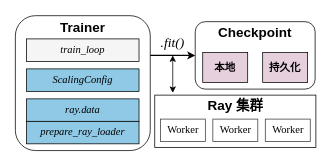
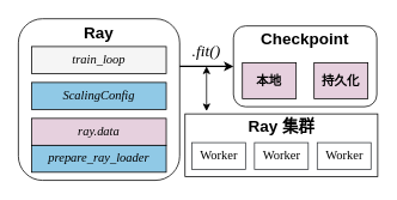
  <mxCell id="0" />
  <mxCell id="1" parent="0" />
  <mxCell id="2" value="" style="rounded=1;whiteSpace=wrap;html=1;fillColor=none;" parent="1" vertex="1"><mxGeometry x="20" y="20" width="180" height="180" as="geometry" /></mxCell>
- <mxCell id="3" value="&lt;font style=&quot;font-size: 18px;&quot;&gt;&lt;b&gt;Trainer&lt;/b&gt;&lt;/font&gt;" style="text;html=1;strokeColor=none;fillColor=none;align=center;verticalAlign=middle;whiteSpace=wrap;rounded=0;" parent="1" vertex="1"><mxGeometry x="80" y="21" width="60" height="30" as="geometry" /></mxCell>
+ <mxCell id="3" value="&lt;font style=&quot;font-size: 18px;&quot;&gt;&lt;b&gt;Ray&lt;/b&gt;&lt;/font&gt;" style="text;html=1;strokeColor=none;fillColor=none;align=center;verticalAlign=middle;whiteSpace=wrap;rounded=0;" parent="1" vertex="1"><mxGeometry x="80" y="21" width="60" height="30" as="geometry" /></mxCell>
  <mxCell id="4" value="&lt;font style=&quot;font-size: 14px;&quot;&gt;train_loop&lt;/font&gt;" style="rounded=0;whiteSpace=wrap;html=1;fillColor=#F5F5F5;fontFamily=Garamond;fontStyle=2" parent="1" vertex="1"><mxGeometry x="35" y="51" width="150" height="30" as="geometry" /></mxCell>
  <mxCell id="5" value="&lt;font style=&quot;font-size: 14px;&quot;&gt;ScalingConfig&lt;/font&gt;" style="rounded=0;whiteSpace=wrap;html=1;fillColor=#90c9e6;fontFamily=Garamond;fontStyle=2;" parent="1" vertex="1"><mxGeometry x="35" y="91" width="150" height="30" as="geometry" /></mxCell>
- <mxCell id="6" value="&lt;span style=&quot;font-size: 14px;&quot;&gt;&lt;font&gt;ray.data&lt;/font&gt;&lt;/span&gt;" style="rounded=0;whiteSpace=wrap;html=1;fillColor=#90C9E6;fontFamily=Garamond;fontStyle=2" parent="1" vertex="1"><mxGeometry x="35" y="131" width="150" height="30" as="geometry" /></mxCell>
+ <mxCell id="6" value="&lt;span style=&quot;font-size: 14px;&quot;&gt;&lt;font&gt;ray.data&lt;/font&gt;&lt;/span&gt;" style="rounded=0;whiteSpace=wrap;html=1;fillColor=#e6d0de;fontFamily=Garamond;fontStyle=2;" parent="1" vertex="1"><mxGeometry x="35" y="131" width="150" height="30" as="geometry" /></mxCell>
  <mxCell id="7" value="&lt;font style=&quot;font-size: 14px;&quot;&gt;prepare_ray_loader&lt;/font&gt;" style="rounded=0;whiteSpace=wrap;html=1;fillColor=#90C9E6;fontFamily=Garamond;fontStyle=2" parent="1" vertex="1"><mxGeometry x="35" y="161" width="150" height="30" as="geometry" /></mxCell>
  <mxCell id="8" value="" style="rounded=1;whiteSpace=wrap;html=1;fillColor=none;" parent="1" vertex="1"><mxGeometry x="260" y="28" width="160" height="90" as="geometry" /></mxCell>
  <mxCell id="9" value="" style="endArrow=classic;html=1;rounded=0;exitX=1;exitY=0.5;exitDx=0;exitDy=0;entryX=0;entryY=0.5;entryDx=0;entryDy=0;entryPerimeter=0;strokeWidth=1.5;" parent="1" target="8" edge="1"><mxGeometry width="50" height="50" relative="1" as="geometry"><mxPoint x="200" y="73" as="sourcePoint" /><mxPoint x="300" y="-96" as="targetPoint" /></mxGeometry></mxCell>
  <mxCell id="10" value="&lt;font face=&quot;Garamond&quot; style=&quot;font-size: 18px;&quot;&gt;&lt;i&gt;.fit()&lt;/i&gt;&lt;/font&gt;" style="text;html=1;strokeColor=none;fillColor=none;align=center;verticalAlign=middle;whiteSpace=wrap;rounded=0;strokeWidth=1.5;" parent="1" vertex="1"><mxGeometry x="200" y="41" width="60" height="30" as="geometry" /></mxCell>
  <mxCell id="11" value="&lt;b&gt;Checkpoint&lt;/b&gt;" style="text;html=1;strokeColor=none;fillColor=none;align=center;verticalAlign=middle;whiteSpace=wrap;rounded=0;fontSize=18;" parent="1" vertex="1"><mxGeometry x="310" y="28" width="60" height="30" as="geometry" /></mxCell>
  <mxCell id="12" value="&lt;b&gt;&lt;font style=&quot;font-size: 14px;&quot;&gt;本地&lt;/font&gt;&lt;/b&gt;" style="rounded=0;whiteSpace=wrap;html=1;fillColor=#E6D0DE;" parent="1" vertex="1"><mxGeometry x="270" y="69" width="60" height="40" as="geometry" /></mxCell>
  <mxCell id="13" value="&lt;span style=&quot;font-size: 14px;&quot;&gt;&lt;b&gt;持久化&lt;/b&gt;&lt;/span&gt;" style="rounded=0;whiteSpace=wrap;html=1;fillColor=#E6D0DE;" parent="1" vertex="1"><mxGeometry x="350" y="69" width="60" height="40" as="geometry" /></mxCell>
  <mxCell id="14" value="" style="rounded=0;whiteSpace=wrap;html=1;fillColor=none;" vertex="1" parent="1"><mxGeometry x="206" y="126" width="215" height="70" as="geometry" /></mxCell>
  <mxCell id="15" value="&lt;span style=&quot;font-size: 18px;&quot;&gt;&lt;b&gt;Ray 集群&lt;/b&gt;&lt;/span&gt;" style="text;html=1;strokeColor=none;fillColor=none;align=center;verticalAlign=middle;whiteSpace=wrap;rounded=0;" vertex="1" parent="1"><mxGeometry x="273.5" y="125" width="80" height="30" as="geometry" /></mxCell>
  <mxCell id="16" value="Worker" style="rounded=0;whiteSpace=wrap;html=1;fontSize=14;fillColor=none;strokeColor=#36393d;fontFamily=Times New Roman;" vertex="1" parent="1"><mxGeometry x="213.5" y="158" width="60" height="30" as="geometry" /></mxCell>
  <mxCell id="17" value="Worker" style="rounded=0;whiteSpace=wrap;html=1;fontSize=14;fillColor=none;strokeColor=#36393d;fontFamily=Times New Roman;" vertex="1" parent="1"><mxGeometry x="283.5" y="158" width="60" height="30" as="geometry" /></mxCell>
  <mxCell id="18" value="Worker" style="rounded=0;whiteSpace=wrap;html=1;fontSize=14;fillColor=none;strokeColor=#36393d;fontFamily=Times New Roman;" vertex="1" parent="1"><mxGeometry x="353.5" y="158" width="60" height="30" as="geometry" /></mxCell>
  <mxCell id="19" value="" style="endArrow=classic;startArrow=classic;html=1;rounded=0;" edge="1" parent="1"><mxGeometry width="50" height="50" relative="1" as="geometry"><mxPoint x="230" y="123" as="sourcePoint" /><mxPoint x="230" y="73" as="targetPoint" /></mxGeometry></mxCell>
